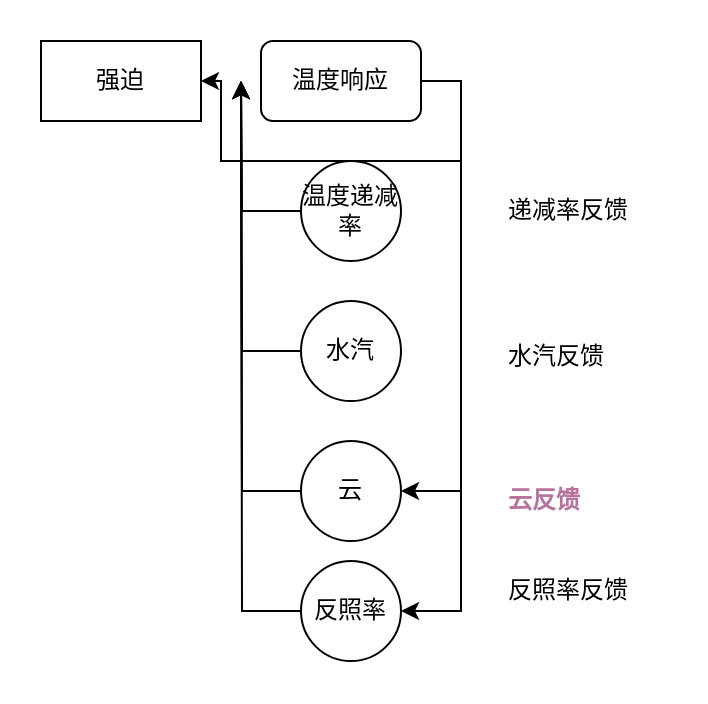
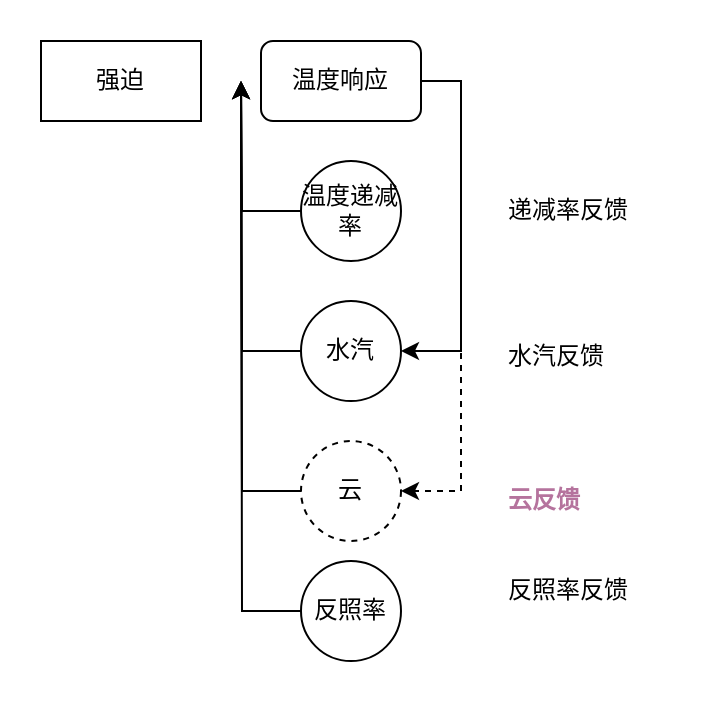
  <mxCell id="0" />
  <mxCell id="1" parent="0" />
  <mxCell id="2" value="强迫" style="rounded=0;whiteSpace=wrap;html=1;" parent="1" vertex="1"><mxGeometry x="20" y="20" width="80" height="40" as="geometry" /></mxCell>
- <mxCell id="3" style="edgeStyle=orthogonalEdgeStyle;rounded=0;orthogonalLoop=1;jettySize=auto;html=1;exitX=1;exitY=0.5;exitDx=0;exitDy=0;endArrow=classic;endFill=1;" parent="1" source="6" target="2" edge="1"><mxGeometry relative="1" as="geometry" /></mxCell>
- <mxCell id="4" style="edgeStyle=orthogonalEdgeStyle;rounded=0;orthogonalLoop=1;jettySize=auto;html=1;exitX=1;exitY=0.5;exitDx=0;exitDy=0;entryX=1;entryY=0.5;entryDx=0;entryDy=0;endArrow=classic;endFill=1;" parent="1" source="6" target="10" edge="1"><mxGeometry relative="1" as="geometry" /></mxCell>
- <mxCell id="5" style="edgeStyle=orthogonalEdgeStyle;rounded=0;orthogonalLoop=1;jettySize=auto;html=1;exitX=1;exitY=0.5;exitDx=0;exitDy=0;entryX=1;entryY=0.5;entryDx=0;entryDy=0;endArrow=classic;endFill=1;" parent="1" source="6" target="12" edge="1"><mxGeometry relative="1" as="geometry" /></mxCell>
+ <mxCell id="3" style="edgeStyle=orthogonalEdgeStyle;rounded=0;orthogonalLoop=1;jettySize=auto;html=1;exitX=1;exitY=0.5;exitDx=0;exitDy=0;entryX=1;entryY=0.5;entryDx=0;entryDy=0;endArrow=classic;endFill=1;" parent="1" source="6" target="8" edge="1"><mxGeometry relative="1" as="geometry" /></mxCell>
+ <mxCell id="4" style="edgeStyle=orthogonalEdgeStyle;rounded=0;orthogonalLoop=1;jettySize=auto;html=1;exitX=1;exitY=0.5;exitDx=0;exitDy=0;entryX=1;entryY=0.5;entryDx=0;entryDy=0;endArrow=classic;endFill=1;dashed=1;" parent="1" source="6" target="10" edge="1"><mxGeometry relative="1" as="geometry" /></mxCell>
  <mxCell id="6" value="温度响应" style="rounded=1;whiteSpace=wrap;html=1;" parent="1" vertex="1"><mxGeometry x="130" y="20" width="80" height="40" as="geometry" /></mxCell>
  <mxCell id="7" style="edgeStyle=orthogonalEdgeStyle;rounded=0;orthogonalLoop=1;jettySize=auto;html=1;exitX=0;exitY=0.5;exitDx=0;exitDy=0;endArrow=classic;endFill=1;" parent="1" source="8" edge="1"><mxGeometry relative="1" as="geometry"><mxPoint x="120" y="40" as="targetPoint" /></mxGeometry></mxCell>
  <mxCell id="8" value="水汽" style="ellipse;whiteSpace=wrap;html=1;aspect=fixed;" parent="1" vertex="1"><mxGeometry x="150" y="150" width="50" height="50" as="geometry" /></mxCell>
  <mxCell id="9" style="edgeStyle=orthogonalEdgeStyle;rounded=0;orthogonalLoop=1;jettySize=auto;html=1;exitX=0;exitY=0.5;exitDx=0;exitDy=0;endArrow=classic;endFill=1;" parent="1" source="10" edge="1"><mxGeometry relative="1" as="geometry"><mxPoint x="120" y="40" as="targetPoint" /></mxGeometry></mxCell>
- <mxCell id="10" value="云" style="ellipse;whiteSpace=wrap;html=1;aspect=fixed;" parent="1" vertex="1"><mxGeometry x="150" y="220" width="50" height="50" as="geometry" /></mxCell>
+ <mxCell id="10" value="云" style="ellipse;whiteSpace=wrap;html=1;aspect=fixed;dashed=1;" parent="1" vertex="1"><mxGeometry x="150" y="220" width="50" height="50" as="geometry" /></mxCell>
  <mxCell id="11" style="edgeStyle=orthogonalEdgeStyle;rounded=0;orthogonalLoop=1;jettySize=auto;html=1;exitX=0;exitY=0.5;exitDx=0;exitDy=0;endArrow=classic;endFill=1;" parent="1" source="12" edge="1"><mxGeometry relative="1" as="geometry"><mxPoint x="120" y="40" as="targetPoint" /></mxGeometry></mxCell>
  <mxCell id="12" value="反照率" style="ellipse;whiteSpace=wrap;html=1;aspect=fixed;" parent="1" vertex="1"><mxGeometry x="150" y="280" width="50" height="50" as="geometry" /></mxCell>
  <mxCell id="13" style="edgeStyle=orthogonalEdgeStyle;rounded=0;orthogonalLoop=1;jettySize=auto;html=1;exitX=0;exitY=0.5;exitDx=0;exitDy=0;endArrow=classic;endFill=1;" parent="1" source="14" edge="1"><mxGeometry relative="1" as="geometry"><mxPoint x="120" y="40" as="targetPoint" /></mxGeometry></mxCell>
  <mxCell id="14" value="温度递减率" style="ellipse;whiteSpace=wrap;html=1;aspect=fixed;" parent="1" vertex="1"><mxGeometry x="150" y="80" width="50" height="50" as="geometry" /></mxCell>
  <mxCell id="15" value="递减率反馈" style="text;html=1;resizable=0;points=[];autosize=1;align=left;verticalAlign=top;spacingTop=-4;" vertex="1" parent="1"><mxGeometry x="252" y="95" width="80" height="20" as="geometry" /></mxCell>
  <mxCell id="16" value="水汽反馈" style="text;html=1;resizable=0;points=[];autosize=1;align=left;verticalAlign=top;spacingTop=-4;" vertex="1" parent="1"><mxGeometry x="252" y="167.5" width="60" height="20" as="geometry" /></mxCell>
  <mxCell id="17" value="&lt;font color=&quot;#b5739d&quot;&gt;&lt;b&gt;云反馈&lt;/b&gt;&lt;/font&gt;" style="text;html=1;resizable=0;points=[];autosize=1;align=left;verticalAlign=top;spacingTop=-4;" vertex="1" parent="1"><mxGeometry x="252" y="240" width="50" height="20" as="geometry" /></mxCell>
  <mxCell id="18" value="反照率反馈" style="text;html=1;resizable=0;points=[];autosize=1;align=left;verticalAlign=top;spacingTop=-4;" vertex="1" parent="1"><mxGeometry x="252" y="285" width="80" height="20" as="geometry" /></mxCell>
